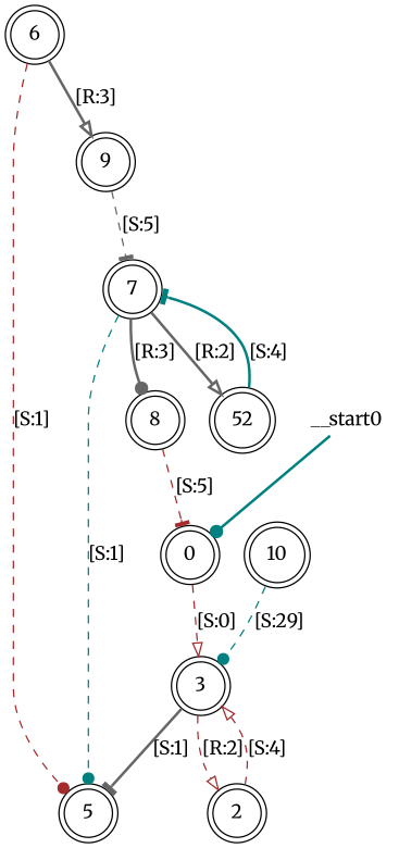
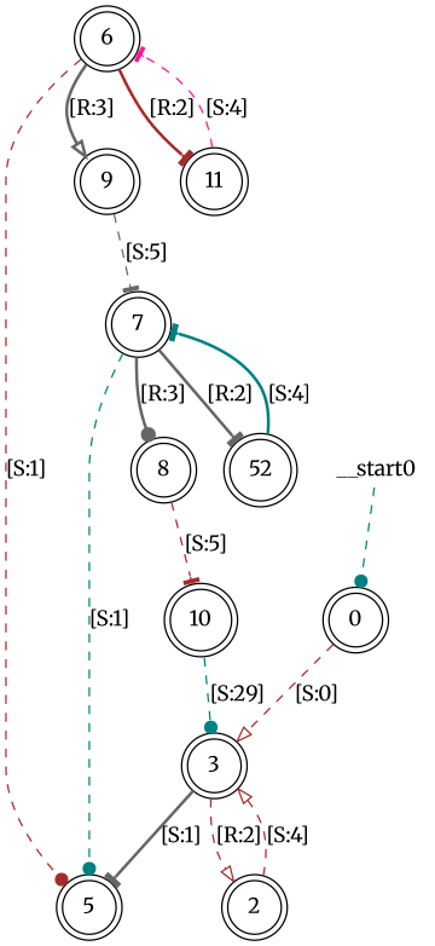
  digraph {
    fontname=Merriweather
    node [fontname=Merriweather shape=doublecircle]
    edge [arrowhead=tee color=brown fontname=Merriweather style=dashed]
    n1 [label=0]
    n2 [label=3]
    n3 [label=2]
    n4 [label=5]
    n5 [label=6]
    n6 [label=9]
+   n7 [label=11]
    n8 [label=7]
    n9 [label=8]
    n10 [label=52]
    n11 [label=10]
    __start0 [height=0 shape=none width=0]
    n1 -> n2 [arrowhead=onormal label="[S:0]"]
    n2 -> n3 [arrowhead=onormal label="[R:2]"]
    n2 -> n4 [color=gray40 label="[S:1]" style=bold]
    n3 -> n2 [arrowhead=onormal label="[S:4]"]
    n5 -> n4 [arrowhead=dot label="[S:1]"]
    n5 -> n6 [arrowhead=onormal color=gray40 label="[R:3]" style=bold]
+   n5 -> n7 [label="[R:2]" style=bold]
    n6 -> n8 [color=gray40 label="[S:5]"]
+   n7 -> n5 [color=deeppink label="[S:4]"]
    n8 -> n4 [arrowhead=dot color=teal label="[S:1]"]
    n8 -> n9 [arrowhead=dot color=gray40 label="[R:3]" style=bold]
-   n8 -> n10 [arrowhead=onormal color=gray40 label="[R:2]" style=bold]
-   n9 -> n1 [label="[S:5]"]
+   n8 -> n10 [color=gray40 label="[R:2]" style=bold]
+   n9 -> n11 [label="[S:5]"]
    n10 -> n8 [color=teal label="[S:4]" style=bold]
    n11 -> n2 [arrowhead=dot color=teal label="[S:29]"]
-   __start0 -> n1 [arrowhead=dot color=teal style=bold]
+   __start0 -> n1 [arrowhead=dot color=teal]
  }
